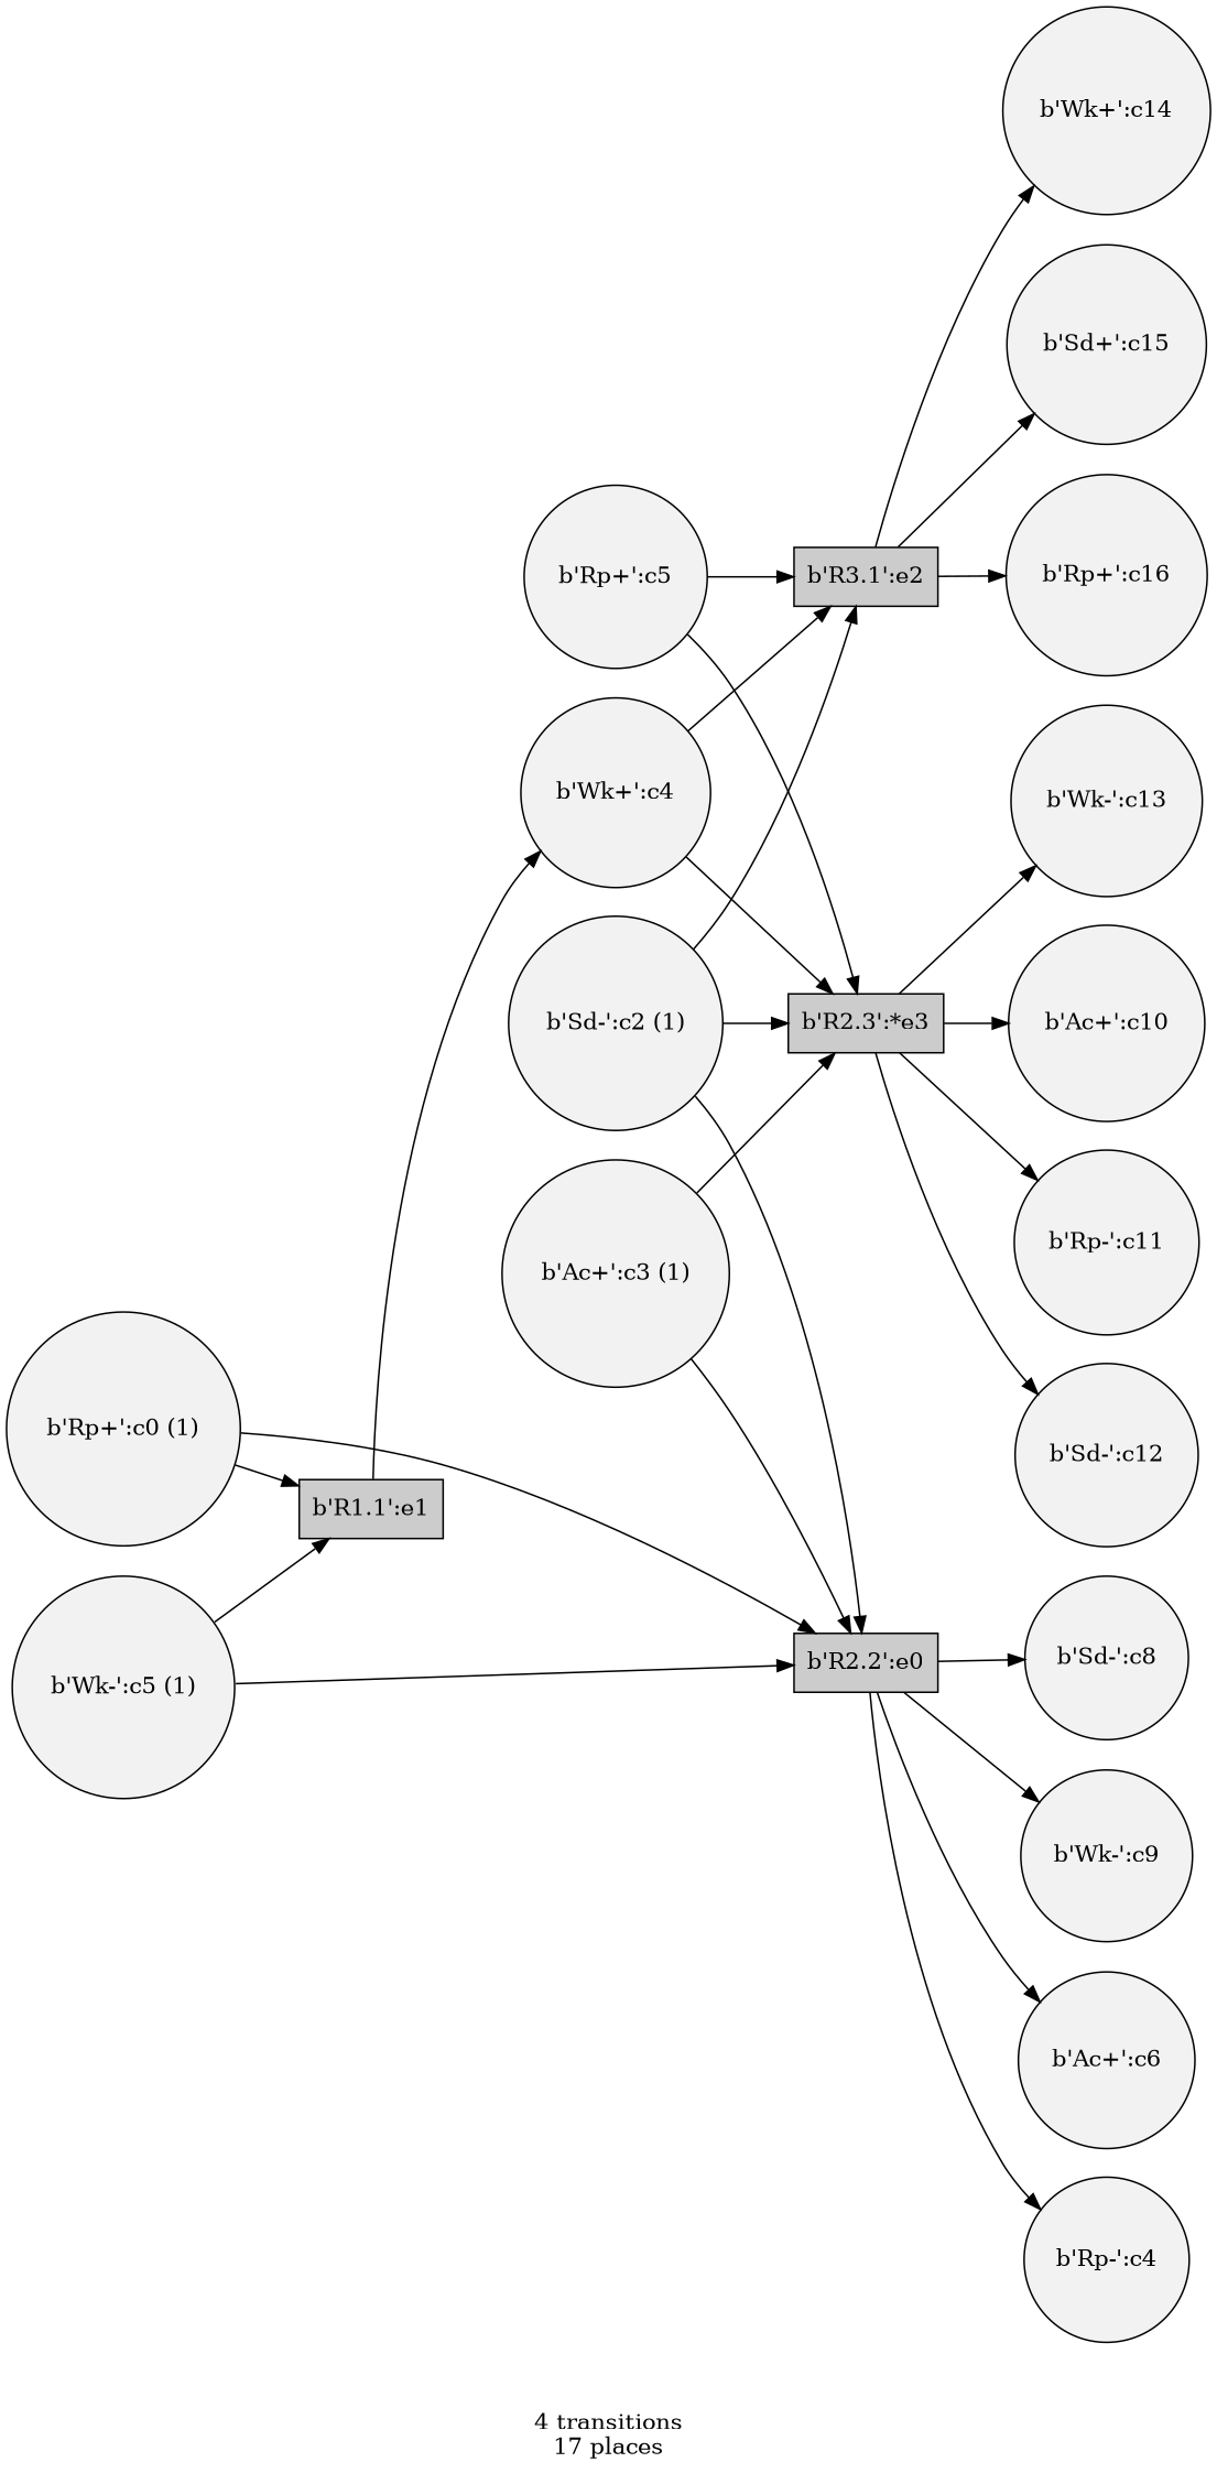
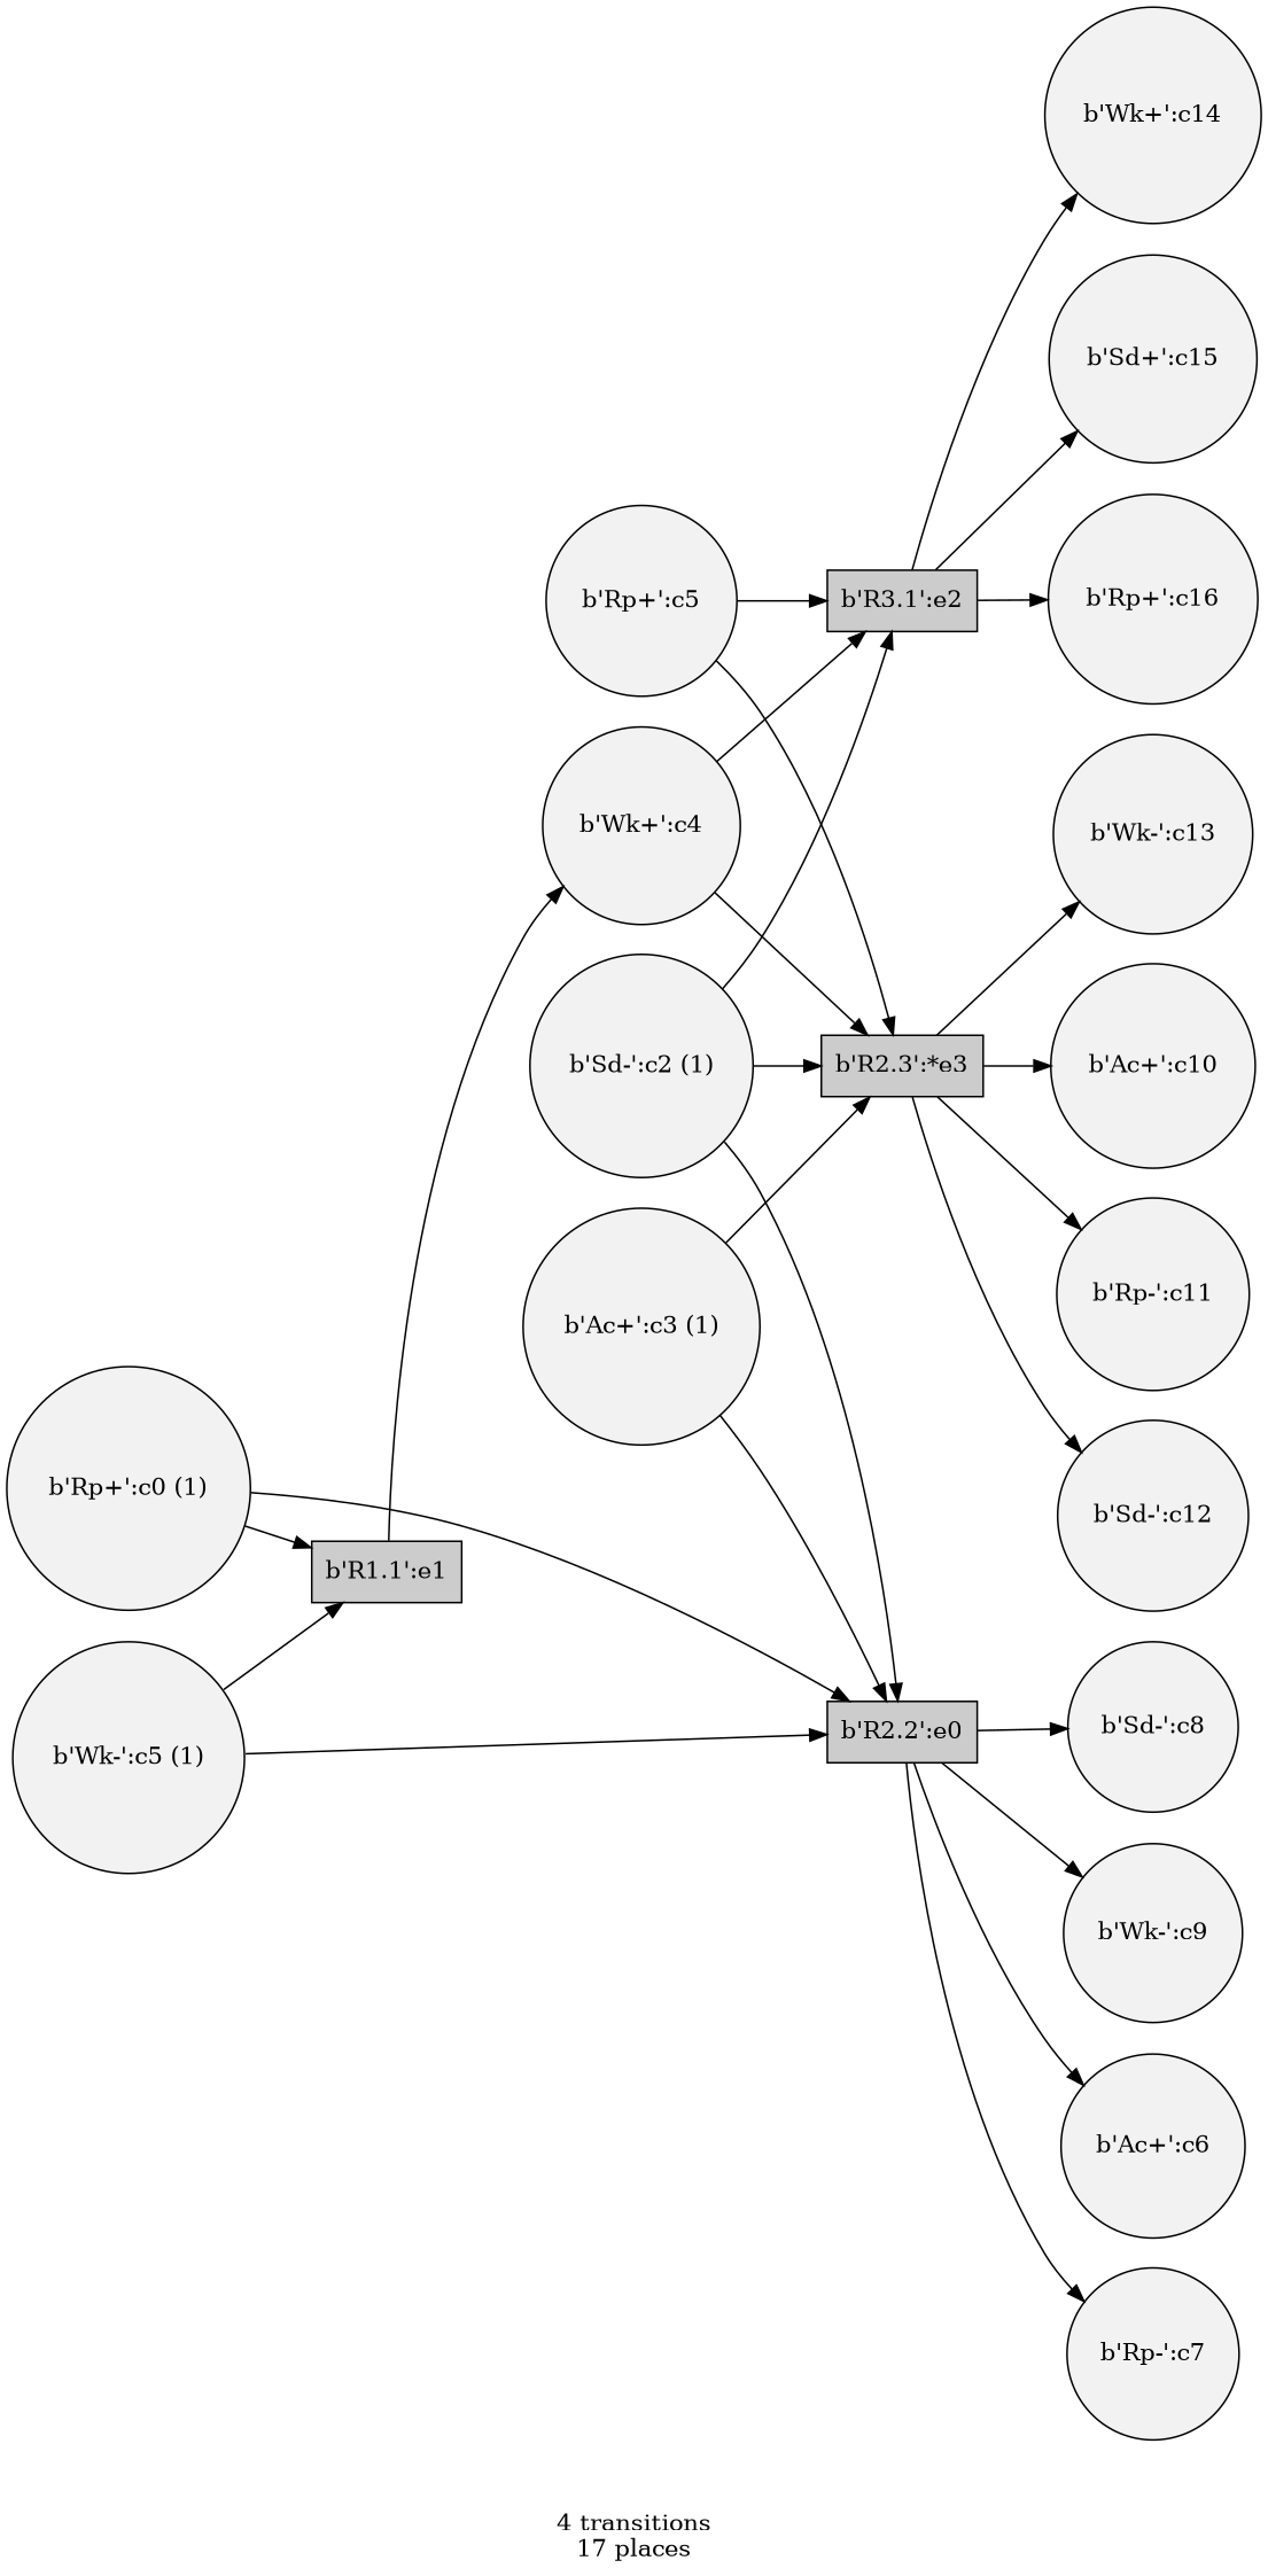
  digraph {
    label="4 transitions\n17 places"
    rankdir=LR
    node [fillcolor=gray95 shape=circle style=filled]
    n1 [fillcolor=gray80 label="b'R2.2':e0" shape=box]
    n2 [label="b'Ac+':c6"]
-   n3 [label="b'Rp-':c4"]
+   n3 [label="b'Rp-':c7"]
    n4 [label="b'Sd-':c8"]
    n5 [label="b'Wk-':c9"]
    n6 [fillcolor=gray80 label="b'R1.1':e1" shape=box]
    n7 [label="b'Wk+':c4"]
    n8 [fillcolor=gray80 label="b'R3.1':e2" shape=box]
    n9 [fillcolor=gray80 label="b'R2.3':*e3" shape=box]
    n10 [label="b'Rp+':c5"]
    n11 [label="b'Wk+':c14"]
    n12 [label="b'Sd+':c15"]
    n13 [label="b'Rp+':c16"]
    n14 [label="b'Ac+':c10"]
    n15 [label="b'Rp-':c11"]
    n16 [label="b'Sd-':c12"]
    n17 [label="b'Wk-':c13"]
    n18 [label="b'Rp+':c0 (1)"]
    n19 [label="b'Wk-':c5 (1)"]
    n20 [label="b'Sd-':c2 (1)"]
    n21 [label="b'Ac+':c3 (1)"]
    n1 -> n2
    n1 -> n3
    n1 -> n4
    n1 -> n5
    n6 -> n7
    n7 -> n8
    n7 -> n9
    n8 -> n11
    n8 -> n12
    n8 -> n13
    n9 -> n14
    n9 -> n15
    n9 -> n16
    n9 -> n17
    n10 -> n8
    n10 -> n9
    n18 -> n1
    n18 -> n6
    n19 -> n1
    n19 -> n6
    n20 -> n1
    n20 -> n8
    n20 -> n9
    n21 -> n1
    n21 -> n9
  }
